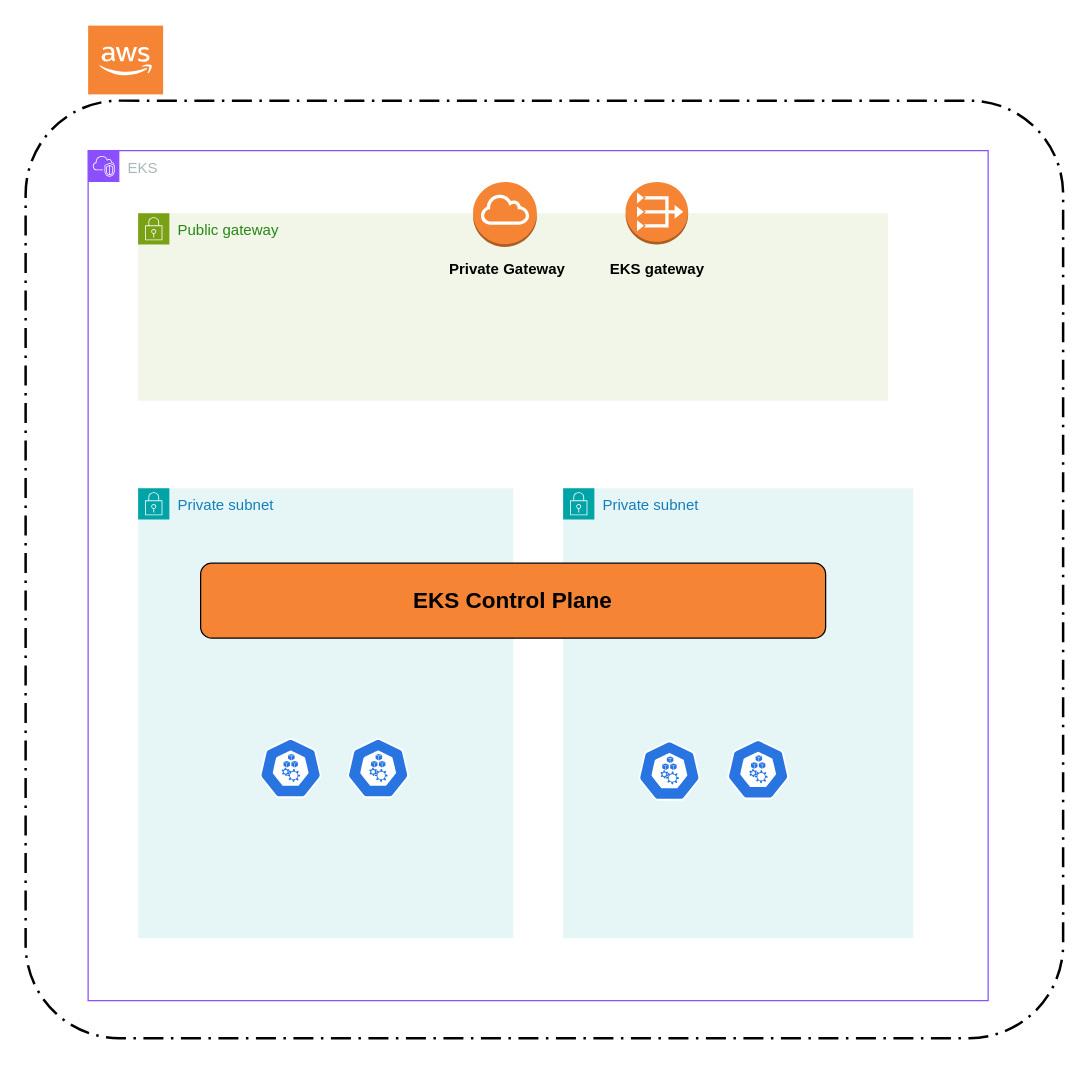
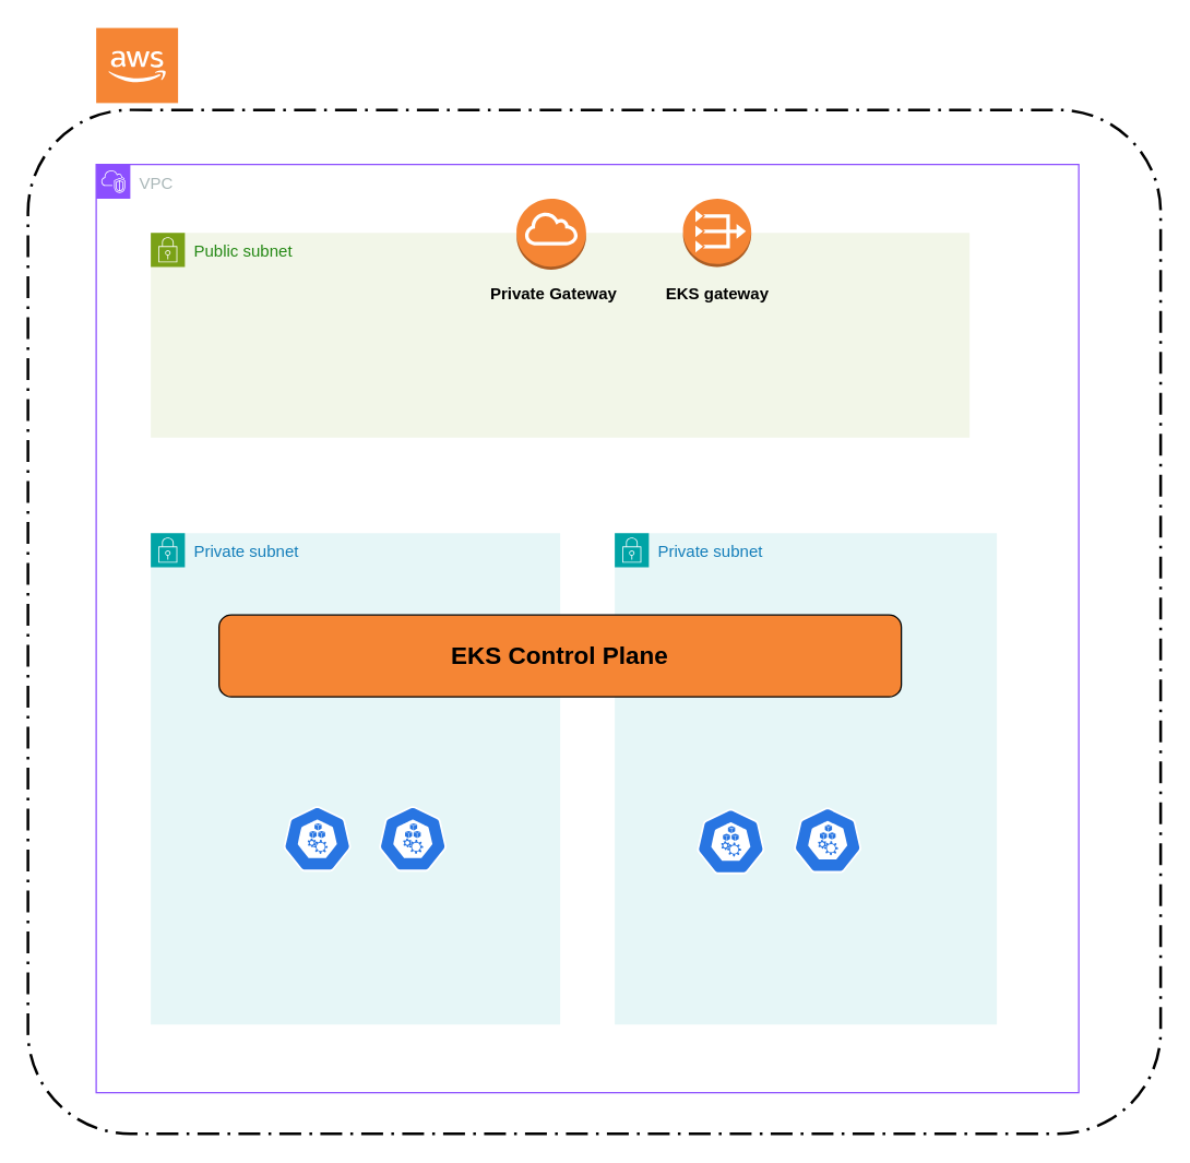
  <mxCell id="0" />
  <mxCell id="1" parent="0" />
- <mxCell id="2" value="EKS" style="points=[[0,0],[0.25,0],[0.5,0],[0.75,0],[1,0],[1,0.25],[1,0.5],[1,0.75],[1,1],[0.75,1],[0.5,1],[0.25,1],[0,1],[0,0.75],[0,0.5],[0,0.25]];outlineConnect=0;gradientColor=none;html=1;whiteSpace=wrap;fontSize=12;fontStyle=0;container=1;pointerEvents=0;collapsible=0;recursiveResize=0;shape=mxgraph.aws4.group;grIcon=mxgraph.aws4.group_vpc2;strokeColor=#8C4FFF;fillColor=none;verticalAlign=top;align=left;spacingLeft=30;fontColor=#AAB7B8;dashed=0;" vertex="1" parent="1"><mxGeometry x="70" y="120" width="720" height="680" as="geometry" /></mxCell>
- <mxCell id="3" value="Public gateway" style="points=[[0,0],[0.25,0],[0.5,0],[0.75,0],[1,0],[1,0.25],[1,0.5],[1,0.75],[1,1],[0.75,1],[0.5,1],[0.25,1],[0,1],[0,0.75],[0,0.5],[0,0.25]];outlineConnect=0;gradientColor=none;html=1;whiteSpace=wrap;fontSize=12;fontStyle=0;container=1;pointerEvents=0;collapsible=0;recursiveResize=0;shape=mxgraph.aws4.group;grIcon=mxgraph.aws4.group_security_group;grStroke=0;strokeColor=#7AA116;fillColor=#F2F6E8;verticalAlign=top;align=left;spacingLeft=30;fontColor=#248814;dashed=0;" vertex="1" parent="2"><mxGeometry x="40" y="50" width="600" height="150" as="geometry" /></mxCell>
+ <mxCell id="2" value="VPC" style="points=[[0,0],[0.25,0],[0.5,0],[0.75,0],[1,0],[1,0.25],[1,0.5],[1,0.75],[1,1],[0.75,1],[0.5,1],[0.25,1],[0,1],[0,0.75],[0,0.5],[0,0.25]];outlineConnect=0;gradientColor=none;html=1;whiteSpace=wrap;fontSize=12;fontStyle=0;container=1;pointerEvents=0;collapsible=0;recursiveResize=0;shape=mxgraph.aws4.group;grIcon=mxgraph.aws4.group_vpc2;strokeColor=#8C4FFF;fillColor=none;verticalAlign=top;align=left;spacingLeft=30;fontColor=#AAB7B8;dashed=0;" vertex="1" parent="1"><mxGeometry x="70" y="120" width="720" height="680" as="geometry" /></mxCell>
+ <mxCell id="3" value="Public subnet" style="points=[[0,0],[0.25,0],[0.5,0],[0.75,0],[1,0],[1,0.25],[1,0.5],[1,0.75],[1,1],[0.75,1],[0.5,1],[0.25,1],[0,1],[0,0.75],[0,0.5],[0,0.25]];outlineConnect=0;gradientColor=none;html=1;whiteSpace=wrap;fontSize=12;fontStyle=0;container=1;pointerEvents=0;collapsible=0;recursiveResize=0;shape=mxgraph.aws4.group;grIcon=mxgraph.aws4.group_security_group;grStroke=0;strokeColor=#7AA116;fillColor=#F2F6E8;verticalAlign=top;align=left;spacingLeft=30;fontColor=#248814;dashed=0;" vertex="1" parent="2"><mxGeometry x="40" y="50" width="600" height="150" as="geometry" /></mxCell>
  <mxCell id="4" value="" style="outlineConnect=0;dashed=0;verticalLabelPosition=bottom;verticalAlign=top;align=center;html=1;shape=mxgraph.aws3.vpc_nat_gateway;fillColor=#F58534;gradientColor=none;" vertex="1" parent="3"><mxGeometry x="390" y="-25" width="50" height="50" as="geometry" /></mxCell>
  <mxCell id="5" value="&lt;b&gt;Private Gateway&lt;/b&gt;" style="text;html=1;align=center;verticalAlign=middle;resizable=0;points=[];autosize=1;strokeColor=none;fillColor=none;" vertex="1" parent="3"><mxGeometry x="240" y="30" width="110" height="30" as="geometry" /></mxCell>
  <mxCell id="6" value="&lt;b&gt;EKS gateway&lt;/b&gt;" style="text;html=1;align=center;verticalAlign=middle;resizable=0;points=[];autosize=1;strokeColor=none;fillColor=none;" vertex="1" parent="3"><mxGeometry x="370" y="30" width="90" height="30" as="geometry" /></mxCell>
  <mxCell id="7" value="Private subnet" style="points=[[0,0],[0.25,0],[0.5,0],[0.75,0],[1,0],[1,0.25],[1,0.5],[1,0.75],[1,1],[0.75,1],[0.5,1],[0.25,1],[0,1],[0,0.75],[0,0.5],[0,0.25]];outlineConnect=0;gradientColor=none;html=1;whiteSpace=wrap;fontSize=12;fontStyle=0;container=1;pointerEvents=0;collapsible=0;recursiveResize=0;shape=mxgraph.aws4.group;grIcon=mxgraph.aws4.group_security_group;grStroke=0;strokeColor=#00A4A6;fillColor=#E6F6F7;verticalAlign=top;align=left;spacingLeft=30;fontColor=#147EBA;dashed=0;" vertex="1" parent="2"><mxGeometry x="40" y="270" width="300" height="360" as="geometry" /></mxCell>
  <mxCell id="8" value="" style="aspect=fixed;sketch=0;html=1;dashed=0;whitespace=wrap;verticalLabelPosition=bottom;verticalAlign=top;fillColor=#2875E2;strokeColor=#ffffff;points=[[0.005,0.63,0],[0.1,0.2,0],[0.9,0.2,0],[0.5,0,0],[0.995,0.63,0],[0.72,0.99,0],[0.5,1,0],[0.28,0.99,0]];shape=mxgraph.kubernetes.icon2;prIcon=node" vertex="1" parent="7"><mxGeometry x="97" y="200" width="50" height="48" as="geometry" /></mxCell>
  <mxCell id="9" value="" style="aspect=fixed;sketch=0;html=1;dashed=0;whitespace=wrap;verticalLabelPosition=bottom;verticalAlign=top;fillColor=#2875E2;strokeColor=#ffffff;points=[[0.005,0.63,0],[0.1,0.2,0],[0.9,0.2,0],[0.5,0,0],[0.995,0.63,0],[0.72,0.99,0],[0.5,1,0],[0.28,0.99,0]];shape=mxgraph.kubernetes.icon2;prIcon=node" vertex="1" parent="7"><mxGeometry x="167" y="200" width="50" height="48" as="geometry" /></mxCell>
  <mxCell id="10" value="Private subnet" style="points=[[0,0],[0.25,0],[0.5,0],[0.75,0],[1,0],[1,0.25],[1,0.5],[1,0.75],[1,1],[0.75,1],[0.5,1],[0.25,1],[0,1],[0,0.75],[0,0.5],[0,0.25]];outlineConnect=0;gradientColor=none;html=1;whiteSpace=wrap;fontSize=12;fontStyle=0;container=1;pointerEvents=0;collapsible=0;recursiveResize=0;shape=mxgraph.aws4.group;grIcon=mxgraph.aws4.group_security_group;grStroke=0;strokeColor=#00A4A6;fillColor=#E6F6F7;verticalAlign=top;align=left;spacingLeft=30;fontColor=#147EBA;dashed=0;" vertex="1" parent="2"><mxGeometry x="380" y="270" width="280" height="360" as="geometry" /></mxCell>
  <mxCell id="11" value="" style="aspect=fixed;sketch=0;html=1;dashed=0;whitespace=wrap;verticalLabelPosition=bottom;verticalAlign=top;fillColor=#2875E2;strokeColor=#ffffff;points=[[0.005,0.63,0],[0.1,0.2,0],[0.9,0.2,0],[0.5,0,0],[0.995,0.63,0],[0.72,0.99,0],[0.5,1,0],[0.28,0.99,0]];shape=mxgraph.kubernetes.icon2;prIcon=node" vertex="1" parent="10"><mxGeometry x="60" y="202" width="50" height="48" as="geometry" /></mxCell>
  <mxCell id="12" value="" style="aspect=fixed;sketch=0;html=1;dashed=0;whitespace=wrap;verticalLabelPosition=bottom;verticalAlign=top;fillColor=#2875E2;strokeColor=#ffffff;points=[[0.005,0.63,0],[0.1,0.2,0],[0.9,0.2,0],[0.5,0,0],[0.995,0.63,0],[0.72,0.99,0],[0.5,1,0],[0.28,0.99,0]];shape=mxgraph.kubernetes.icon2;prIcon=node" vertex="1" parent="10"><mxGeometry x="131" y="201" width="50" height="48" as="geometry" /></mxCell>
  <mxCell id="13" value="" style="outlineConnect=0;dashed=0;verticalLabelPosition=bottom;verticalAlign=top;align=center;html=1;shape=mxgraph.aws3.internet_gateway;fillColor=#F58534;gradientColor=none;" vertex="1" parent="2"><mxGeometry x="308" y="25" width="51" height="52" as="geometry" /></mxCell>
  <mxCell id="14" value="&lt;font style=&quot;font-size: 18px;&quot;&gt;&lt;b&gt;EKS Control Plane&lt;/b&gt;&lt;/font&gt;" style="rounded=1;whiteSpace=wrap;html=1;fillColor=#f58534;" vertex="1" parent="2"><mxGeometry x="90" y="330" width="500" height="60" as="geometry" /></mxCell>
  <mxCell id="15" value="" style="rounded=1;arcSize=10;dashed=1;fillColor=none;gradientColor=none;dashPattern=8 3 1 3;strokeWidth=2;" vertex="1" parent="1"><mxGeometry x="20" y="80" width="830" height="750" as="geometry" /></mxCell>
  <mxCell id="16" value="" style="outlineConnect=0;dashed=0;verticalLabelPosition=bottom;verticalAlign=top;align=center;html=1;shape=mxgraph.aws3.cloud_2;fillColor=#F58534;gradientColor=none;" vertex="1" parent="1"><mxGeometry x="70" y="20" width="60" height="55" as="geometry" /></mxCell>
